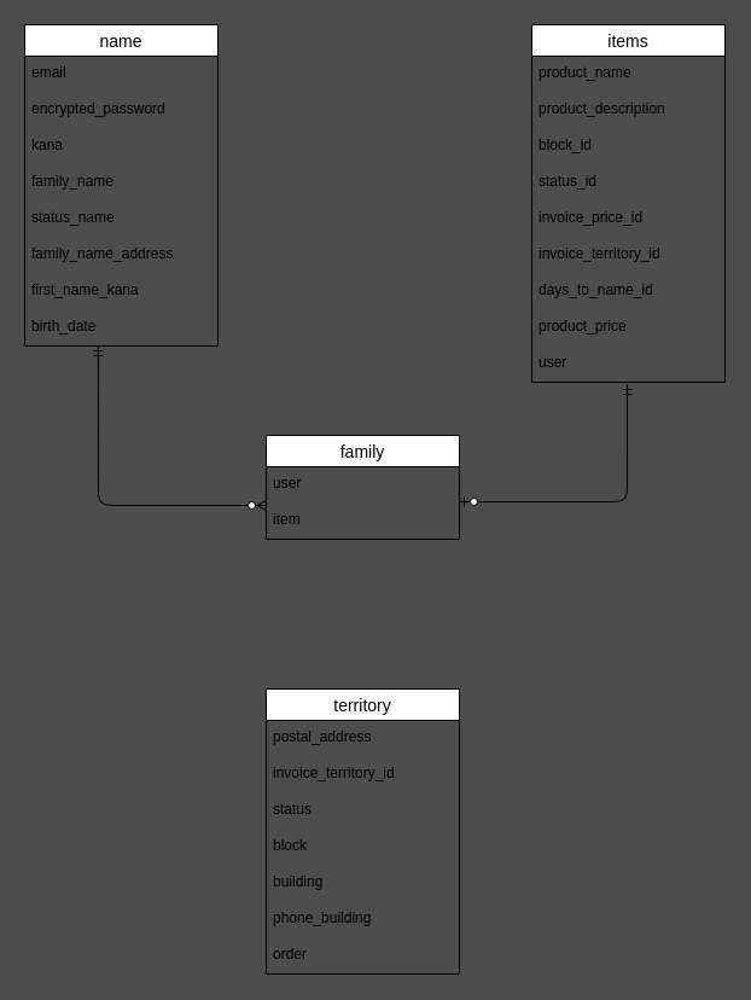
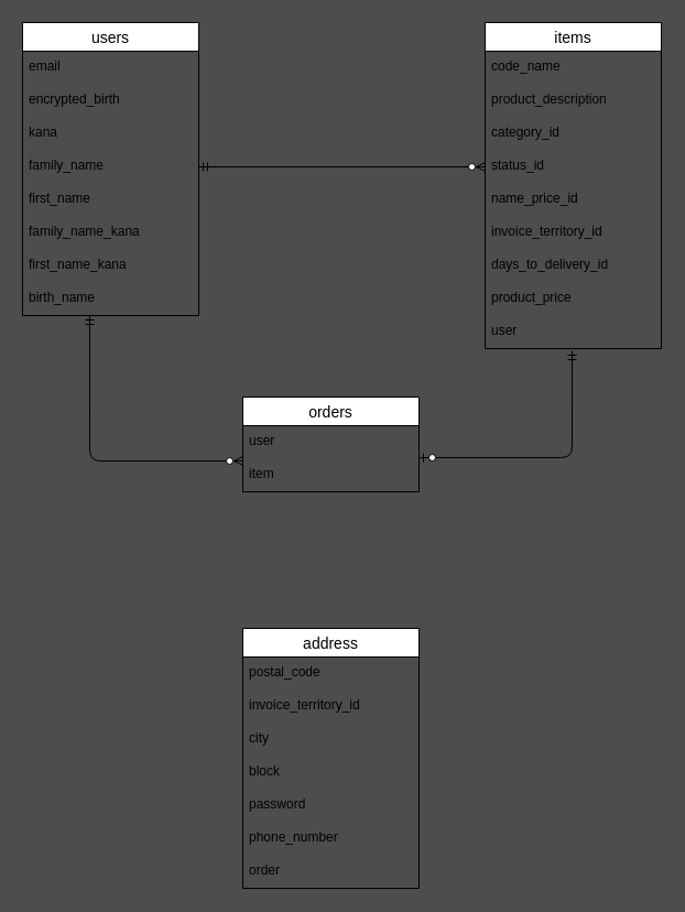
  <mxCell id="0" />
  <mxCell id="1" parent="0" />
- <mxCell id="2" value="name" style="swimlane;fontStyle=0;childLayout=stackLayout;horizontal=1;startSize=26;horizontalStack=0;resizeParent=1;resizeParentMax=0;resizeLast=0;collapsible=1;marginBottom=0;align=center;fontSize=14;" vertex="1" parent="1"><mxGeometry x="20" y="20" width="160" height="266" as="geometry" /></mxCell>
+ <mxCell id="2" value="users" style="swimlane;fontStyle=0;childLayout=stackLayout;horizontal=1;startSize=26;horizontalStack=0;resizeParent=1;resizeParentMax=0;resizeLast=0;collapsible=1;marginBottom=0;align=center;fontSize=14;" vertex="1" parent="1"><mxGeometry x="20" y="20" width="160" height="266" as="geometry" /></mxCell>
  <mxCell id="3" value="email" style="text;strokeColor=none;fillColor=none;spacingLeft=4;spacingRight=4;overflow=hidden;rotatable=0;points=[[0,0.5],[1,0.5]];portConstraint=eastwest;fontSize=12;" vertex="1" parent="2"><mxGeometry y="26" width="160" height="30" as="geometry" /></mxCell>
- <mxCell id="4" value="encrypted_password" style="text;strokeColor=none;fillColor=none;spacingLeft=4;spacingRight=4;overflow=hidden;rotatable=0;points=[[0,0.5],[1,0.5]];portConstraint=eastwest;fontSize=12;" vertex="1" parent="2"><mxGeometry y="56" width="160" height="30" as="geometry" /></mxCell>
+ <mxCell id="4" value="encrypted_birth" style="text;strokeColor=none;fillColor=none;spacingLeft=4;spacingRight=4;overflow=hidden;rotatable=0;points=[[0,0.5],[1,0.5]];portConstraint=eastwest;fontSize=12;" vertex="1" parent="2"><mxGeometry y="56" width="160" height="30" as="geometry" /></mxCell>
  <mxCell id="5" value="kana" style="text;strokeColor=none;fillColor=none;spacingLeft=4;spacingRight=4;overflow=hidden;rotatable=0;points=[[0,0.5],[1,0.5]];portConstraint=eastwest;fontSize=12;" vertex="1" parent="2"><mxGeometry y="86" width="160" height="30" as="geometry" /></mxCell>
  <mxCell id="6" value="family_name" style="text;strokeColor=none;fillColor=none;spacingLeft=4;spacingRight=4;overflow=hidden;rotatable=0;points=[[0,0.5],[1,0.5]];portConstraint=eastwest;fontSize=12;" vertex="1" parent="2"><mxGeometry y="116" width="160" height="30" as="geometry" /></mxCell>
- <mxCell id="7" value="status_name" style="text;strokeColor=none;fillColor=none;spacingLeft=4;spacingRight=4;overflow=hidden;rotatable=0;points=[[0,0.5],[1,0.5]];portConstraint=eastwest;fontSize=12;" vertex="1" parent="2"><mxGeometry y="146" width="160" height="30" as="geometry" /></mxCell>
- <mxCell id="8" value="family_name_address" style="text;strokeColor=none;fillColor=none;spacingLeft=4;spacingRight=4;overflow=hidden;rotatable=0;points=[[0,0.5],[1,0.5]];portConstraint=eastwest;fontSize=12;" vertex="1" parent="2"><mxGeometry y="176" width="160" height="30" as="geometry" /></mxCell>
+ <mxCell id="7" value="first_name" style="text;strokeColor=none;fillColor=none;spacingLeft=4;spacingRight=4;overflow=hidden;rotatable=0;points=[[0,0.5],[1,0.5]];portConstraint=eastwest;fontSize=12;" vertex="1" parent="2"><mxGeometry y="146" width="160" height="30" as="geometry" /></mxCell>
+ <mxCell id="8" value="family_name_kana" style="text;strokeColor=none;fillColor=none;spacingLeft=4;spacingRight=4;overflow=hidden;rotatable=0;points=[[0,0.5],[1,0.5]];portConstraint=eastwest;fontSize=12;" vertex="1" parent="2"><mxGeometry y="176" width="160" height="30" as="geometry" /></mxCell>
  <mxCell id="9" value="first_name_kana" style="text;strokeColor=none;fillColor=none;spacingLeft=4;spacingRight=4;overflow=hidden;rotatable=0;points=[[0,0.5],[1,0.5]];portConstraint=eastwest;fontSize=12;" vertex="1" parent="2"><mxGeometry y="206" width="160" height="30" as="geometry" /></mxCell>
- <mxCell id="10" value="birth_date" style="text;strokeColor=none;fillColor=none;spacingLeft=4;spacingRight=4;overflow=hidden;rotatable=0;points=[[0,0.5],[1,0.5]];portConstraint=eastwest;fontSize=12;" vertex="1" parent="2"><mxGeometry y="236" width="160" height="30" as="geometry" /></mxCell>
+ <mxCell id="10" value="birth_name" style="text;strokeColor=none;fillColor=none;spacingLeft=4;spacingRight=4;overflow=hidden;rotatable=0;points=[[0,0.5],[1,0.5]];portConstraint=eastwest;fontSize=12;" vertex="1" parent="2"><mxGeometry y="236" width="160" height="30" as="geometry" /></mxCell>
  <mxCell id="11" value="items" style="swimlane;fontStyle=0;childLayout=stackLayout;horizontal=1;startSize=26;horizontalStack=0;resizeParent=1;resizeParentMax=0;resizeLast=0;collapsible=1;marginBottom=0;align=center;fontSize=14;" vertex="1" parent="1"><mxGeometry x="440" y="20" width="160" height="296" as="geometry" /></mxCell>
- <mxCell id="12" value="product_name" style="text;strokeColor=none;fillColor=none;spacingLeft=4;spacingRight=4;overflow=hidden;rotatable=0;points=[[0,0.5],[1,0.5]];portConstraint=eastwest;fontSize=12;" vertex="1" parent="11"><mxGeometry y="26" width="160" height="30" as="geometry" /></mxCell>
+ <mxCell id="12" value="code_name" style="text;strokeColor=none;fillColor=none;spacingLeft=4;spacingRight=4;overflow=hidden;rotatable=0;points=[[0,0.5],[1,0.5]];portConstraint=eastwest;fontSize=12;" vertex="1" parent="11"><mxGeometry y="26" width="160" height="30" as="geometry" /></mxCell>
  <mxCell id="13" value="product_description" style="text;strokeColor=none;fillColor=none;spacingLeft=4;spacingRight=4;overflow=hidden;rotatable=0;points=[[0,0.5],[1,0.5]];portConstraint=eastwest;fontSize=12;" vertex="1" parent="11"><mxGeometry y="56" width="160" height="30" as="geometry" /></mxCell>
- <mxCell id="14" value="block_id" style="text;strokeColor=none;fillColor=none;spacingLeft=4;spacingRight=4;overflow=hidden;rotatable=0;points=[[0,0.5],[1,0.5]];portConstraint=eastwest;fontSize=12;" vertex="1" parent="11"><mxGeometry y="86" width="160" height="30" as="geometry" /></mxCell>
+ <mxCell id="14" value="category_id" style="text;strokeColor=none;fillColor=none;spacingLeft=4;spacingRight=4;overflow=hidden;rotatable=0;points=[[0,0.5],[1,0.5]];portConstraint=eastwest;fontSize=12;" vertex="1" parent="11"><mxGeometry y="86" width="160" height="30" as="geometry" /></mxCell>
  <mxCell id="15" value="status_id" style="text;strokeColor=none;fillColor=none;spacingLeft=4;spacingRight=4;overflow=hidden;rotatable=0;points=[[0,0.5],[1,0.5]];portConstraint=eastwest;fontSize=12;" vertex="1" parent="11"><mxGeometry y="116" width="160" height="30" as="geometry" /></mxCell>
- <mxCell id="16" value="invoice_price_id" style="text;strokeColor=none;fillColor=none;spacingLeft=4;spacingRight=4;overflow=hidden;rotatable=0;points=[[0,0.5],[1,0.5]];portConstraint=eastwest;fontSize=12;" vertex="1" parent="11"><mxGeometry y="146" width="160" height="30" as="geometry" /></mxCell>
+ <mxCell id="16" value="name_price_id" style="text;strokeColor=none;fillColor=none;spacingLeft=4;spacingRight=4;overflow=hidden;rotatable=0;points=[[0,0.5],[1,0.5]];portConstraint=eastwest;fontSize=12;" vertex="1" parent="11"><mxGeometry y="146" width="160" height="30" as="geometry" /></mxCell>
  <mxCell id="17" value="invoice_territory_id" style="text;strokeColor=none;fillColor=none;spacingLeft=4;spacingRight=4;overflow=hidden;rotatable=0;points=[[0,0.5],[1,0.5]];portConstraint=eastwest;fontSize=12;" vertex="1" parent="11"><mxGeometry y="176" width="160" height="30" as="geometry" /></mxCell>
- <mxCell id="18" value="days_to_name_id" style="text;strokeColor=none;fillColor=none;spacingLeft=4;spacingRight=4;overflow=hidden;rotatable=0;points=[[0,0.5],[1,0.5]];portConstraint=eastwest;fontSize=12;" vertex="1" parent="11"><mxGeometry y="206" width="160" height="30" as="geometry" /></mxCell>
+ <mxCell id="18" value="days_to_delivery_id" style="text;strokeColor=none;fillColor=none;spacingLeft=4;spacingRight=4;overflow=hidden;rotatable=0;points=[[0,0.5],[1,0.5]];portConstraint=eastwest;fontSize=12;" vertex="1" parent="11"><mxGeometry y="206" width="160" height="30" as="geometry" /></mxCell>
  <mxCell id="19" value="product_price" style="text;strokeColor=none;fillColor=none;spacingLeft=4;spacingRight=4;overflow=hidden;rotatable=0;points=[[0,0.5],[1,0.5]];portConstraint=eastwest;fontSize=12;" vertex="1" parent="11"><mxGeometry y="236" width="160" height="30" as="geometry" /></mxCell>
  <mxCell id="20" value="user" style="text;strokeColor=none;fillColor=none;spacingLeft=4;spacingRight=4;overflow=hidden;rotatable=0;points=[[0,0.5],[1,0.5]];portConstraint=eastwest;fontSize=12;" vertex="1" parent="11"><mxGeometry y="266" width="160" height="30" as="geometry" /></mxCell>
- <mxCell id="21" value="family" style="swimlane;fontStyle=0;childLayout=stackLayout;horizontal=1;startSize=26;horizontalStack=0;resizeParent=1;resizeParentMax=0;resizeLast=0;collapsible=1;marginBottom=0;align=center;fontSize=14;" vertex="1" parent="1"><mxGeometry x="220" y="360" width="160" height="86" as="geometry" /></mxCell>
+ <mxCell id="21" value="orders" style="swimlane;fontStyle=0;childLayout=stackLayout;horizontal=1;startSize=26;horizontalStack=0;resizeParent=1;resizeParentMax=0;resizeLast=0;collapsible=1;marginBottom=0;align=center;fontSize=14;" vertex="1" parent="1"><mxGeometry x="220" y="360" width="160" height="86" as="geometry" /></mxCell>
  <mxCell id="22" value="user" style="text;strokeColor=none;fillColor=none;spacingLeft=4;spacingRight=4;overflow=hidden;rotatable=0;points=[[0,0.5],[1,0.5]];portConstraint=eastwest;fontSize=12;" vertex="1" parent="21"><mxGeometry y="26" width="160" height="30" as="geometry" /></mxCell>
  <mxCell id="23" value="item" style="text;strokeColor=none;fillColor=none;spacingLeft=4;spacingRight=4;overflow=hidden;rotatable=0;points=[[0,0.5],[1,0.5]];portConstraint=eastwest;fontSize=12;" vertex="1" parent="21"><mxGeometry y="56" width="160" height="30" as="geometry" /></mxCell>
+ <mxCell id="24" value="" style="edgeStyle=entityRelationEdgeStyle;fontSize=12;html=1;endArrow=ERzeroToMany;startArrow=ERmandOne;entryX=0;entryY=0.5;entryDx=0;entryDy=0;exitX=1;exitY=0.5;exitDx=0;exitDy=0;" edge="1" parent="1" source="6" target="15"><mxGeometry width="100" height="100" relative="1" as="geometry"><mxPoint x="230" y="320" as="sourcePoint" /><mxPoint x="330" y="220" as="targetPoint" /></mxGeometry></mxCell>
  <mxCell id="25" value="" style="edgeStyle=orthogonalEdgeStyle;fontSize=12;html=1;endArrow=ERzeroToMany;startArrow=ERmandOne;exitX=0.381;exitY=1;exitDx=0;exitDy=0;exitPerimeter=0;entryX=0;entryY=0.067;entryDx=0;entryDy=0;entryPerimeter=0;" edge="1" parent="1" source="10" target="23"><mxGeometry width="100" height="100" relative="1" as="geometry"><mxPoint x="80" y="360" as="sourcePoint" /><mxPoint x="220" y="431" as="targetPoint" /><Array as="points"><mxPoint x="81" y="418" /></Array></mxGeometry></mxCell>
  <mxCell id="26" value="" style="fontSize=12;html=1;endArrow=ERzeroToOne;startArrow=ERmandOne;entryX=1;entryY=-0.033;entryDx=0;entryDy=0;edgeStyle=orthogonalEdgeStyle;exitX=0.494;exitY=1.067;exitDx=0;exitDy=0;exitPerimeter=0;entryPerimeter=0;" edge="1" parent="1" source="20" target="23"><mxGeometry width="100" height="100" relative="1" as="geometry"><mxPoint x="520" y="350" as="sourcePoint" /><mxPoint x="380" y="431" as="targetPoint" /><Array as="points"><mxPoint x="519" y="415" /></Array></mxGeometry></mxCell>
- <mxCell id="27" value="territory" style="swimlane;fontStyle=0;childLayout=stackLayout;horizontal=1;startSize=26;horizontalStack=0;resizeParent=1;resizeParentMax=0;resizeLast=0;collapsible=1;marginBottom=0;align=center;fontSize=14;" vertex="1" parent="1"><mxGeometry x="220" y="570" width="160" height="236" as="geometry" /></mxCell>
- <mxCell id="28" value="postal_address" style="text;strokeColor=none;fillColor=none;spacingLeft=4;spacingRight=4;overflow=hidden;rotatable=0;points=[[0,0.5],[1,0.5]];portConstraint=eastwest;fontSize=12;" vertex="1" parent="27"><mxGeometry y="26" width="160" height="30" as="geometry" /></mxCell>
+ <mxCell id="27" value="address" style="swimlane;fontStyle=0;childLayout=stackLayout;horizontal=1;startSize=26;horizontalStack=0;resizeParent=1;resizeParentMax=0;resizeLast=0;collapsible=1;marginBottom=0;align=center;fontSize=14;" vertex="1" parent="1"><mxGeometry x="220" y="570" width="160" height="236" as="geometry" /></mxCell>
+ <mxCell id="28" value="postal_code" style="text;strokeColor=none;fillColor=none;spacingLeft=4;spacingRight=4;overflow=hidden;rotatable=0;points=[[0,0.5],[1,0.5]];portConstraint=eastwest;fontSize=12;" vertex="1" parent="27"><mxGeometry y="26" width="160" height="30" as="geometry" /></mxCell>
  <mxCell id="29" value="invoice_territory_id" style="text;strokeColor=none;fillColor=none;spacingLeft=4;spacingRight=4;overflow=hidden;rotatable=0;points=[[0,0.5],[1,0.5]];portConstraint=eastwest;fontSize=12;" vertex="1" parent="27"><mxGeometry y="56" width="160" height="30" as="geometry" /></mxCell>
- <mxCell id="30" value="status" style="text;strokeColor=none;fillColor=none;spacingLeft=4;spacingRight=4;overflow=hidden;rotatable=0;points=[[0,0.5],[1,0.5]];portConstraint=eastwest;fontSize=12;" vertex="1" parent="27"><mxGeometry y="86" width="160" height="30" as="geometry" /></mxCell>
+ <mxCell id="30" value="city" style="text;strokeColor=none;fillColor=none;spacingLeft=4;spacingRight=4;overflow=hidden;rotatable=0;points=[[0,0.5],[1,0.5]];portConstraint=eastwest;fontSize=12;" vertex="1" parent="27"><mxGeometry y="86" width="160" height="30" as="geometry" /></mxCell>
  <mxCell id="31" value="block" style="text;strokeColor=none;fillColor=none;spacingLeft=4;spacingRight=4;overflow=hidden;rotatable=0;points=[[0,0.5],[1,0.5]];portConstraint=eastwest;fontSize=12;" vertex="1" parent="27"><mxGeometry y="116" width="160" height="30" as="geometry" /></mxCell>
- <mxCell id="32" value="building" style="text;strokeColor=none;fillColor=none;spacingLeft=4;spacingRight=4;overflow=hidden;rotatable=0;points=[[0,0.5],[1,0.5]];portConstraint=eastwest;fontSize=12;" vertex="1" parent="27"><mxGeometry y="146" width="160" height="30" as="geometry" /></mxCell>
- <mxCell id="33" value="phone_building" style="text;strokeColor=none;fillColor=none;spacingLeft=4;spacingRight=4;overflow=hidden;rotatable=0;points=[[0,0.5],[1,0.5]];portConstraint=eastwest;fontSize=12;" vertex="1" parent="27"><mxGeometry y="176" width="160" height="30" as="geometry" /></mxCell>
+ <mxCell id="32" value="password" style="text;strokeColor=none;fillColor=none;spacingLeft=4;spacingRight=4;overflow=hidden;rotatable=0;points=[[0,0.5],[1,0.5]];portConstraint=eastwest;fontSize=12;" vertex="1" parent="27"><mxGeometry y="146" width="160" height="30" as="geometry" /></mxCell>
+ <mxCell id="33" value="phone_number" style="text;strokeColor=none;fillColor=none;spacingLeft=4;spacingRight=4;overflow=hidden;rotatable=0;points=[[0,0.5],[1,0.5]];portConstraint=eastwest;fontSize=12;" vertex="1" parent="27"><mxGeometry y="176" width="160" height="30" as="geometry" /></mxCell>
  <mxCell id="34" value="order" style="text;strokeColor=none;fillColor=none;spacingLeft=4;spacingRight=4;overflow=hidden;rotatable=0;points=[[0,0.5],[1,0.5]];portConstraint=eastwest;fontSize=12;" vertex="1" parent="27"><mxGeometry y="206" width="160" height="30" as="geometry" /></mxCell>
